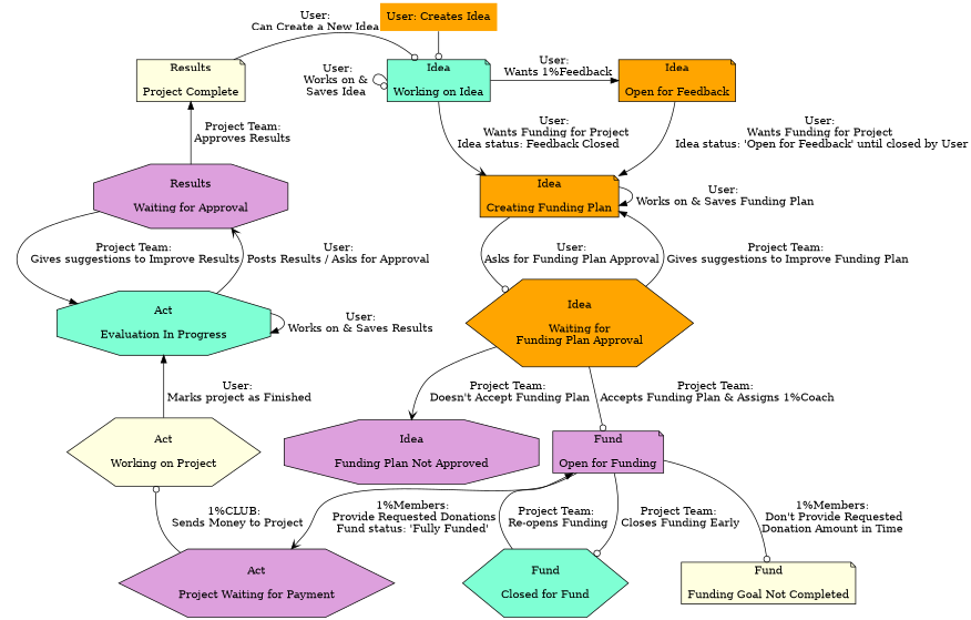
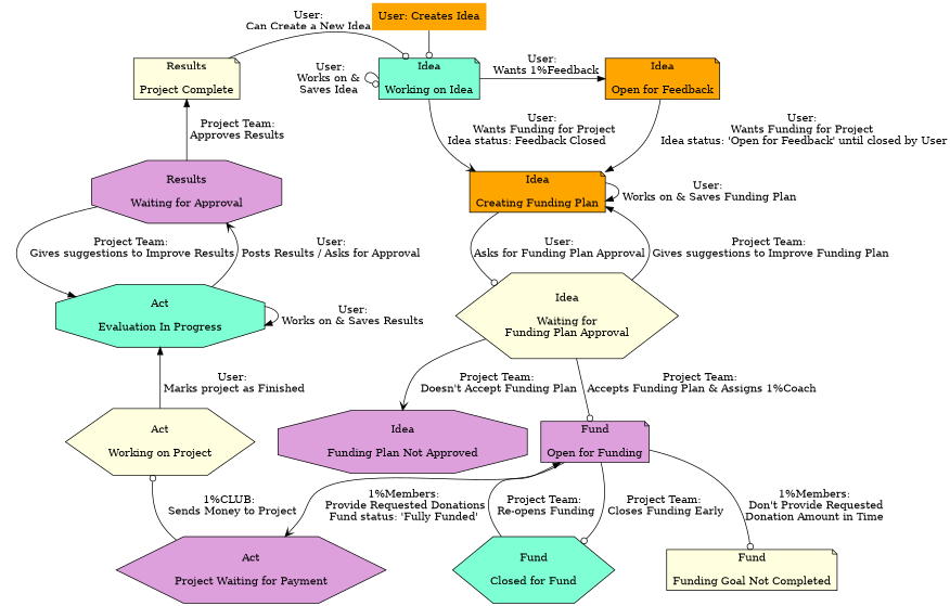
  digraph {
    node [fillcolor=lightyellow shape=note style=filled]
    edge [arrowhead=normal]
    n1 [fillcolor=aquamarine label="Idea\n\nWorking on Idea"]
    n2 [fillcolor=orange label="Idea\n\nOpen for Feedback"]
    n3 [label="Results\n\nProject Complete"]
    n4 [fillcolor=orange label="Idea\n\nCreating Funding Plan"]
    n5 [fillcolor=plum label="Results\n\nWaiting for Approval" shape=octagon]
-   n6 [fillcolor=orange label="Idea\n\nWaiting for\nFunding Plan Approval" shape=hexagon]
+   n6 [label="Idea\n\nWaiting for\nFunding Plan Approval" shape=hexagon]
    n7 [fillcolor=aquamarine label="Act\n\nEvaluation In Progress" shape=octagon]
    n8 [fillcolor=plum label="Fund\n\nOpen for Funding"]
    n9 [label="Act\n\nWorking on Project" shape=hexagon]
    n10 [fillcolor=plum label="Act\n\nProject Waiting for Payment" shape=hexagon]
    n11 [fillcolor=plum label="Idea\n\nFunding Plan Not Approved" shape=octagon]
    n12 [label="Fund\n\nFunding Goal Not Completed"]
    n13 [fillcolor=aquamarine label="Fund\n\nClosed for Fund" shape=hexagon]
    n14 [fillcolor=orange label="User: Creates Idea" shape=plaintext]
    subgraph sub_1 {
      rank=same
      n1
      n2
      n3
    }
    subgraph sub_2 {
      rank=same
      n4
      n5
    }
    subgraph sub_3 {
      rank=same
      n6
      n7
    }
    subgraph sub_4 {
      rank=same
      n8
      n9
    }
    subgraph sub_5 {
      rank=same
      n10
    }
    n1 -> n1 [arrowhead=odot label=" User:\nWorks on &\n  Saves Idea  " tailport=w]
    n1 -> n2 [label="User:\n  Wants 1%Feedback"]
    n1 -> n4 [arrowhead=vee label="User:\n Wants Funding for Project\n Idea status: Feedback Closed          "]
    n2 -> n4 [label="User:\nWants Funding for Project\n Idea status: 'Open for Feedback' until closed by User"]
    n3 -> n1 [arrowhead=odot headport=nw label="User:\nCan Create a New Idea"]
    n4 -> n4 [label="User:\n Works on & Saves Funding Plan"]
    n4 -> n6 [arrowhead=odot label="User:\nAsks for Funding Plan Approval"]
    n5 -> n3 [label=" Project Team:\n Approves Results"]
    n5 -> n7 [label=" Project Team:\n  Gives suggestions to Improve Results"]
    n6 -> n4 [label="Project Team:\n Gives suggestions to Improve Funding Plan"]
    n6 -> n8 [arrowhead=odot label="Project Team:\n Accepts Funding Plan & Assigns 1%Coach"]
    n6 -> n11 [arrowhead=vee label="Project Team:\n Doesn't Accept Funding Plan"]
    n7 -> n5 [arrowhead=vee label=" User:\n Posts Results / Asks for Approval"]
    n7 -> n7 [label=" User:\n Works on & Saves Results"]
    n8 -> n10 [arrowhead=vee label="1%Members:\n Provide Requested Donations\nFund status: 'Fully Funded'"]
    n8 -> n12 [arrowhead=odot label="1%Members:\n Don't Provide Requested\nDonation Amount in Time"]
    n8 -> n13 [arrowhead=odot label="Project Team:\n Closes Funding Early"]
    n9 -> n7 [label="User:\n Marks project as Finished"]
    n10 -> n9 [arrowhead=odot label="1%CLUB:\n  Sends Money to Project"]
    n13 -> n8 [label="Project Team:\n Re-opens Funding"]
    n14 -> n1 [arrowhead=odot]
  }
